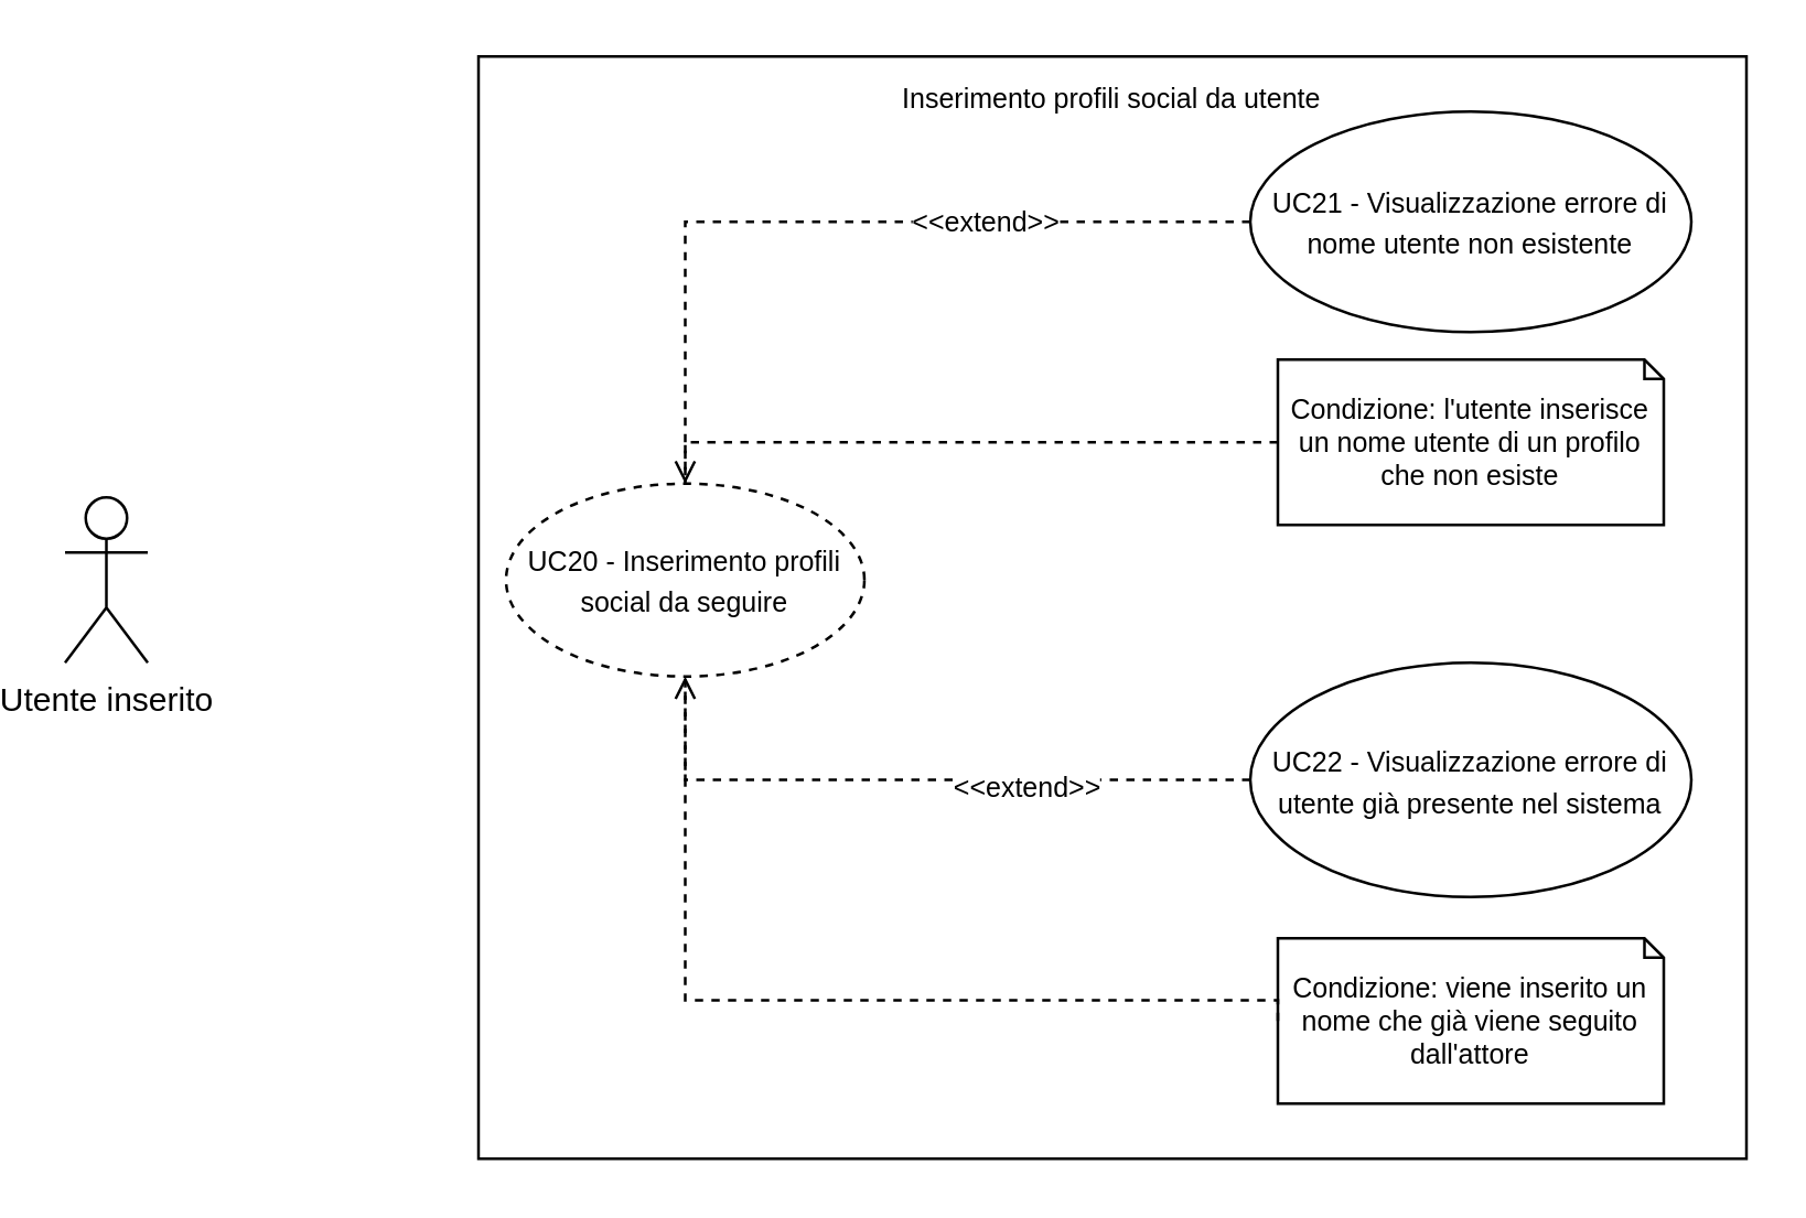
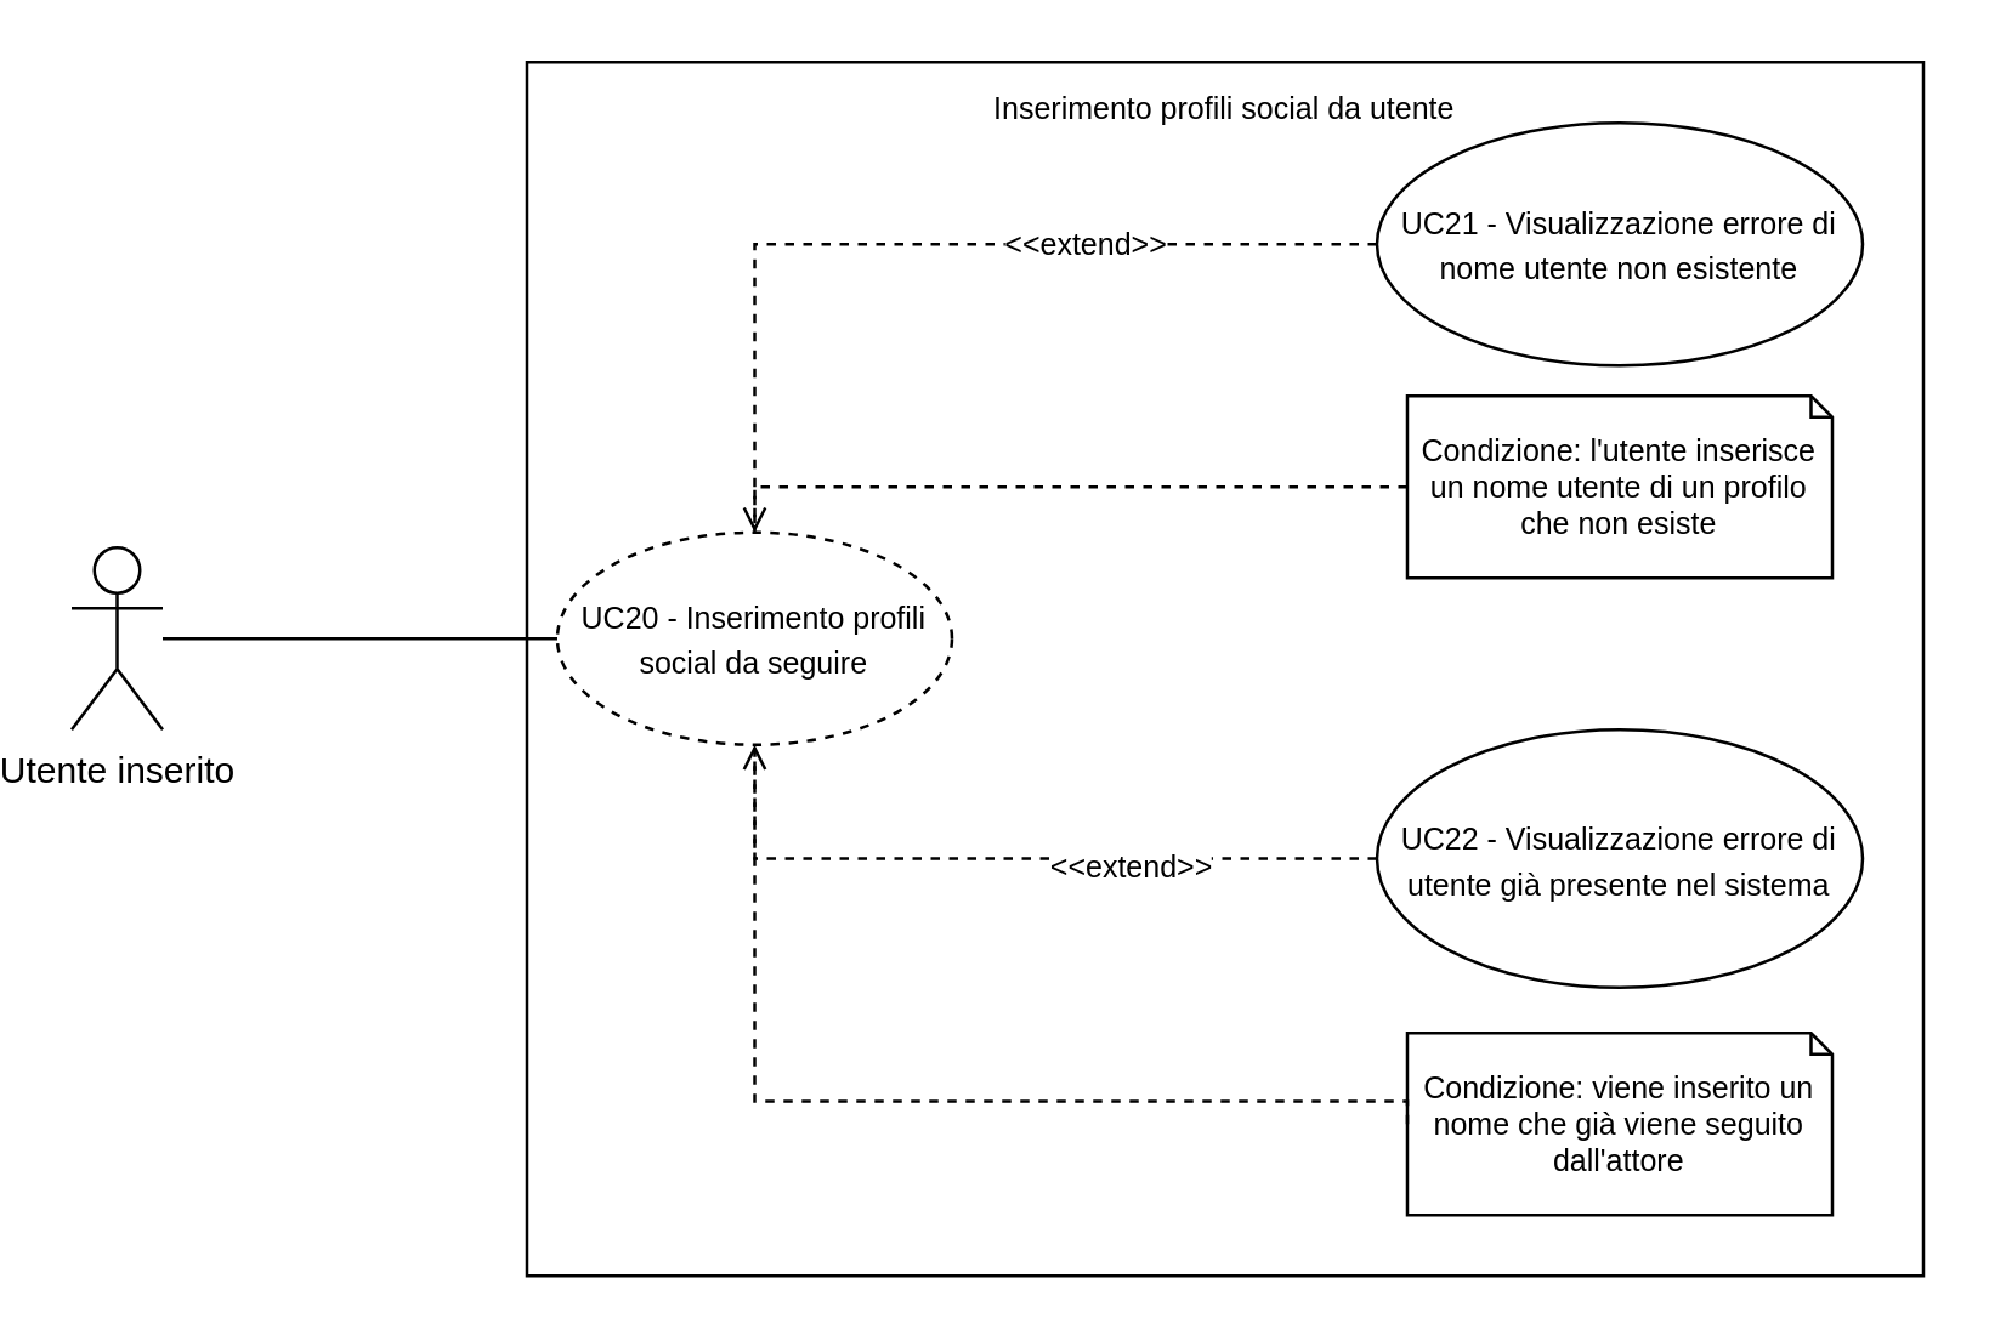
  <mxCell id="0" />
  <mxCell id="1" parent="0" />
  <mxCell id="2" value="" style="rounded=0;whiteSpace=wrap;html=1;fontFamily=Helvetica;" parent="1" vertex="1"><mxGeometry x="170" y="20" width="460" height="400" as="geometry" /></mxCell>
+ <mxCell id="3" style="edgeStyle=orthogonalEdgeStyle;rounded=0;orthogonalLoop=1;jettySize=auto;html=1;fontFamily=Helvetica;fontSize=10;endArrow=none;endFill=0;" parent="1" source="4" target="5" edge="1"><mxGeometry relative="1" as="geometry" /></mxCell>
  <mxCell id="4" value="Utente inserito" style="shape=umlActor;verticalLabelPosition=bottom;verticalAlign=top;html=1;outlineConnect=0;" parent="1" vertex="1"><mxGeometry x="20" y="180" width="30" height="60" as="geometry" /></mxCell>
  <mxCell id="5" value="&lt;font style=&quot;font-size: 10px;&quot;&gt;UC20 - Inserimento profili social da seguire&lt;/font&gt;" style="ellipse;whiteSpace=wrap;html=1;dashed=1;" parent="1" vertex="1"><mxGeometry x="180" y="175" width="130" height="70" as="geometry" /></mxCell>
  <mxCell id="6" style="edgeStyle=orthogonalEdgeStyle;rounded=0;orthogonalLoop=1;jettySize=auto;html=1;entryX=0.5;entryY=0;entryDx=0;entryDy=0;fontFamily=Helvetica;fontSize=10;dashed=1;endArrow=open;endFill=0;" parent="1" source="8" target="5" edge="1"><mxGeometry relative="1" as="geometry" /></mxCell>
  <mxCell id="7" value="&amp;lt;&amp;lt;extend&amp;gt;&amp;gt;" style="edgeLabel;html=1;align=center;verticalAlign=middle;resizable=0;points=[];fontSize=10;fontFamily=Helvetica;" parent="6" vertex="1" connectable="0"><mxGeometry x="-0.356" y="-1" relative="1" as="geometry"><mxPoint as="offset" /></mxGeometry></mxCell>
  <mxCell id="8" value="&lt;font style=&quot;font-size: 10px;&quot;&gt;UC21 - Visualizzazione errore di nome utente non esistente&lt;/font&gt;" style="ellipse;whiteSpace=wrap;html=1;" parent="1" vertex="1"><mxGeometry x="450" y="40" width="160" height="80" as="geometry" /></mxCell>
  <mxCell id="9" style="edgeStyle=orthogonalEdgeStyle;rounded=0;orthogonalLoop=1;jettySize=auto;html=1;entryX=0.5;entryY=1;entryDx=0;entryDy=0;fontFamily=Helvetica;fontSize=10;dashed=1;endArrow=open;endFill=0;" parent="1" source="11" target="5" edge="1"><mxGeometry relative="1" as="geometry" /></mxCell>
  <mxCell id="10" value="&amp;lt;&amp;lt;extend&amp;gt;&amp;gt;" style="edgeLabel;html=1;align=center;verticalAlign=middle;resizable=0;points=[];fontSize=10;fontFamily=Helvetica;" parent="9" vertex="1" connectable="0"><mxGeometry x="-0.322" y="2" relative="1" as="geometry"><mxPoint as="offset" /></mxGeometry></mxCell>
  <mxCell id="11" value="&lt;font style=&quot;font-size: 10px;&quot;&gt;UC22 - Visualizzazione errore di utente già presente nel sistema&lt;/font&gt;" style="ellipse;whiteSpace=wrap;html=1;" parent="1" vertex="1"><mxGeometry x="450" y="240" width="160" height="85" as="geometry" /></mxCell>
  <mxCell id="12" value="Condizione: viene inserito un nome che già viene seguito dall'attore" style="shape=note;size=7;whiteSpace=wrap;html=1;fontFamily=Helvetica;fontSize=10;" parent="1" vertex="1"><mxGeometry x="460" y="340" width="140" height="60" as="geometry" /></mxCell>
  <mxCell id="13" value="&lt;font style=&quot;font-size: 10px;&quot;&gt;Condizione: l'utente inserisce un nome utente di un profilo che non esiste&lt;/font&gt;" style="shape=note;size=7;whiteSpace=wrap;html=1;fontFamily=Helvetica;fontSize=10;" parent="1" vertex="1"><mxGeometry x="460" y="130" width="140" height="60" as="geometry" /></mxCell>
  <mxCell id="14" style="edgeStyle=elbowEdgeStyle;rounded=0;orthogonalLoop=1;jettySize=auto;html=1;dashed=1;fontFamily=Helvetica;fontSize=10;endArrow=none;endFill=0;exitX=0;exitY=0.5;exitDx=0;exitDy=0;exitPerimeter=0;entryX=0.5;entryY=0;entryDx=0;entryDy=0;elbow=vertical;" parent="1" source="13" target="5" edge="1"><mxGeometry relative="1" as="geometry"><mxPoint x="250" y="160" as="targetPoint" /><mxPoint x="440" y="230" as="sourcePoint" /><Array as="points"><mxPoint x="460" y="160" /></Array></mxGeometry></mxCell>
  <mxCell id="15" style="edgeStyle=elbowEdgeStyle;rounded=0;orthogonalLoop=1;jettySize=auto;html=1;dashed=1;fontFamily=Helvetica;fontSize=10;endArrow=none;endFill=0;exitX=0;exitY=0.5;exitDx=0;exitDy=0;exitPerimeter=0;entryX=0.5;entryY=1;entryDx=0;entryDy=0;elbow=vertical;" parent="1" source="12" target="5" edge="1"><mxGeometry relative="1" as="geometry"><mxPoint x="220" y="377.5" as="targetPoint" /><mxPoint x="435" y="362.5" as="sourcePoint" /><Array as="points"><mxPoint x="435" y="362.5" /></Array></mxGeometry></mxCell>
  <mxCell id="16" value="Inserimento profili social da utente" style="text;html=1;strokeColor=none;fillColor=none;align=center;verticalAlign=middle;whiteSpace=wrap;rounded=0;fontSize=10;" vertex="1" parent="1"><mxGeometry x="310" y="20" width="180" height="30" as="geometry" /></mxCell>
